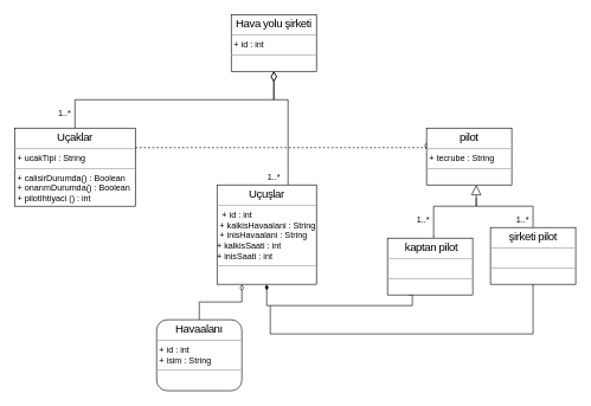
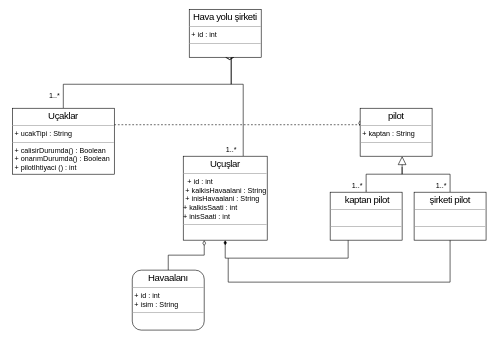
  <mxCell id="0" />
  <mxCell id="1" parent="0" />
  <mxCell id="2" value="" style="edgeStyle=orthogonalEdgeStyle;rounded=0;orthogonalLoop=1;jettySize=auto;html=1;startArrow=diamondThin;startFill=0;endArrow=none;endFill=0;startSize=12;endSize=6;sourcePerimeterSpacing=14;targetPerimeterSpacing=0;exitX=0.5;exitY=1;exitDx=0;exitDy=0;strokeWidth=1;" edge="1" parent="1" source="4" target="6"><mxGeometry relative="1" as="geometry"><Array as="points"><mxPoint x="385" y="140" /><mxPoint x="105" y="140" /></Array></mxGeometry></mxCell>
  <mxCell id="3" value="" style="edgeStyle=orthogonalEdgeStyle;rounded=0;orthogonalLoop=1;jettySize=auto;html=1;startArrow=diamondThin;startFill=0;endArrow=none;endFill=0;startSize=12;endSize=6;sourcePerimeterSpacing=14;targetPerimeterSpacing=0;strokeWidth=1;exitX=0.5;exitY=1;exitDx=0;exitDy=0;" edge="1" parent="1" source="4" target="8"><mxGeometry relative="1" as="geometry"><Array as="points"><mxPoint x="385" y="140" /><mxPoint x="405" y="140" /></Array></mxGeometry></mxCell>
- <mxCell id="4" value="&lt;p style=&quot;margin: 0px ; margin-top: 4px ; text-align: center&quot;&gt;&lt;span style=&quot;font-family: &amp;#34;nunito&amp;#34; , sans-serif ; font-size: 16px ; letter-spacing: -0.64px ; text-align: left ; background-color: rgb(255 , 255 , 255)&quot;&gt;Hava yolu şirketi&lt;/span&gt;&lt;br&gt;&lt;/p&gt;&lt;hr size=&quot;1&quot;&gt;&lt;p style=&quot;margin: 0px ; margin-left: 4px&quot;&gt;+ id : int&lt;br&gt;&lt;/p&gt;&lt;hr size=&quot;1&quot;&gt;&lt;p style=&quot;margin: 0px ; margin-left: 4px&quot;&gt;&lt;br&gt;&lt;/p&gt;" style="verticalAlign=top;align=left;overflow=fill;fontSize=12;fontFamily=Helvetica;html=1;rounded=0;shadow=0;comic=0;labelBackgroundColor=none;strokeWidth=1" vertex="1" parent="1"><mxGeometry x="325" y="20" width="120" height="80" as="geometry" /></mxCell>
+ <mxCell id="4" value="&lt;p style=&quot;margin: 0px ; margin-top: 4px ; text-align: center&quot;&gt;&lt;span style=&quot;font-family: &amp;#34;nunito&amp;#34; , sans-serif ; font-size: 16px ; letter-spacing: -0.64px ; text-align: left ; background-color: rgb(255 , 255 , 255)&quot;&gt;Hava yolu şirketi&lt;/span&gt;&lt;br&gt;&lt;/p&gt;&lt;hr size=&quot;1&quot;&gt;&lt;p style=&quot;margin: 0px ; margin-left: 4px&quot;&gt;+ id : int&lt;br&gt;&lt;/p&gt;&lt;hr size=&quot;1&quot;&gt;&lt;p style=&quot;margin: 0px ; margin-left: 4px&quot;&gt;&lt;br&gt;&lt;/p&gt;" style="verticalAlign=top;align=left;overflow=fill;fontSize=12;fontFamily=Helvetica;html=1;rounded=0;shadow=0;comic=0;labelBackgroundColor=none;strokeWidth=1" vertex="1" parent="1"><mxGeometry x="315" y="15" width="120" height="80" as="geometry" /></mxCell>
  <mxCell id="5" value="" style="edgeStyle=orthogonalEdgeStyle;rounded=0;orthogonalLoop=1;jettySize=auto;html=1;startArrow=none;startFill=0;endArrow=diamondThin;endFill=0;startSize=6;endSize=7;sourcePerimeterSpacing=18;targetPerimeterSpacing=0;strokeWidth=1;entryX=0;entryY=0.25;entryDx=0;entryDy=0;exitX=1;exitY=0.25;exitDx=0;exitDy=0;dashed=1;" edge="1" parent="1" source="6" target="13"><mxGeometry relative="1" as="geometry"><Array as="points"><mxPoint x="600" y="207" /></Array></mxGeometry></mxCell>
  <mxCell id="6" value="&lt;p style=&quot;text-align: center ; margin: 4px 0px 0px&quot;&gt;&lt;font face=&quot;nunito, sans-serif&quot;&gt;&lt;span style=&quot;font-size: 16px ; letter-spacing: -0.64px ; background-color: rgb(255 , 255 , 255)&quot;&gt;Uçaklar&lt;/span&gt;&lt;/font&gt;&lt;/p&gt;&lt;hr size=&quot;1&quot;&gt;&lt;p style=&quot;margin: 0px ; margin-left: 4px&quot;&gt;+ ucakTipi : String&lt;/p&gt;&lt;hr size=&quot;1&quot;&gt;&lt;p style=&quot;margin: 0px ; margin-left: 4px&quot;&gt;+ calisirDurumda() : Boolean&lt;/p&gt;&lt;p style=&quot;margin: 0px ; margin-left: 4px&quot;&gt;+ onarımDurumda() : Boolean&lt;br&gt;&lt;/p&gt;&lt;p style=&quot;margin: 0px ; margin-left: 4px&quot;&gt;+ pilotIhtiyaci () : int&lt;/p&gt;" style="verticalAlign=top;align=left;overflow=fill;fontSize=12;fontFamily=Helvetica;html=1;rounded=0;shadow=0;comic=0;labelBackgroundColor=none;strokeWidth=1" vertex="1" parent="1"><mxGeometry x="20" y="180" width="170" height="110" as="geometry" /></mxCell>
  <mxCell id="7" style="edgeStyle=orthogonalEdgeStyle;rounded=0;orthogonalLoop=1;jettySize=auto;html=1;entryX=0.5;entryY=1;entryDx=0;entryDy=0;startArrow=diamondThin;startFill=1;endArrow=diamond;endFill=1;startSize=6;endSize=0;sourcePerimeterSpacing=18;targetPerimeterSpacing=0;strokeWidth=1;exitX=0.5;exitY=1;exitDx=0;exitDy=0;" edge="1" parent="1" source="8" target="16"><mxGeometry relative="1" as="geometry"><Array as="points"><mxPoint x="375" y="430" /><mxPoint x="380" y="430" /><mxPoint x="380" y="470" /><mxPoint x="750" y="470" /></Array></mxGeometry></mxCell>
  <mxCell id="8" value="&lt;p style=&quot;text-align: center ; margin: 4px 0px 0px&quot;&gt;&lt;font face=&quot;nunito, sans-serif&quot;&gt;&lt;span style=&quot;font-size: 16px ; letter-spacing: -0.64px ; background-color: rgb(255 , 255 , 255)&quot;&gt;Uçuşlar&lt;/span&gt;&lt;/font&gt;&lt;/p&gt;&lt;hr size=&quot;1&quot;&gt;&lt;p style=&quot;margin: 0px ; margin-left: 4px&quot;&gt;&amp;nbsp;+ id : int&lt;/p&gt;&lt;p style=&quot;margin: 0px ; margin-left: 4px&quot;&gt;+ kalkisHavaalani : String&lt;/p&gt;&lt;p style=&quot;margin: 0px ; margin-left: 4px&quot;&gt;+ inisHavaalani : String&lt;br&gt;&lt;/p&gt;&lt;div&gt;+ kalkisSaati : int&lt;br&gt;&lt;/div&gt;&lt;div&gt;&lt;div&gt;+ inisSaati : int&lt;/div&gt;&lt;/div&gt;&lt;hr size=&quot;1&quot;&gt;&lt;p style=&quot;margin: 0px ; margin-left: 4px&quot;&gt;&lt;br&gt;&lt;/p&gt;" style="verticalAlign=top;align=left;overflow=fill;fontSize=12;fontFamily=Helvetica;html=1;rounded=0;shadow=0;comic=0;labelBackgroundColor=none;strokeWidth=1" vertex="1" parent="1"><mxGeometry x="305" y="260" width="140" height="140" as="geometry" /></mxCell>
  <mxCell id="9" value="1..*" style="text;html=1;resizable=0;autosize=1;align=center;verticalAlign=middle;points=[];fillColor=none;strokeColor=none;rounded=0;" vertex="1" parent="1"><mxGeometry x="75" y="150" width="30" height="20" as="geometry" /></mxCell>
  <mxCell id="10" value="1..*" style="text;html=1;resizable=0;autosize=1;align=center;verticalAlign=middle;points=[];fillColor=none;strokeColor=none;rounded=0;" vertex="1" parent="1"><mxGeometry x="370" y="240" width="30" height="20" as="geometry" /></mxCell>
  <mxCell id="11" value="" style="edgeStyle=orthogonalEdgeStyle;rounded=0;orthogonalLoop=1;jettySize=auto;html=1;startArrow=none;startFill=0;endArrow=block;endFill=0;startSize=6;endSize=0;sourcePerimeterSpacing=18;targetPerimeterSpacing=0;strokeWidth=1;" edge="1" parent="1" source="13" target="15"><mxGeometry relative="1" as="geometry"><Array as="points"><mxPoint x="670" y="290" /><mxPoint x="610" y="290" /></Array></mxGeometry></mxCell>
  <mxCell id="12" value="" style="edgeStyle=orthogonalEdgeStyle;rounded=0;orthogonalLoop=1;jettySize=auto;html=1;startArrow=block;startFill=0;endArrow=none;endFill=0;startSize=12;endSize=6;sourcePerimeterSpacing=0;targetPerimeterSpacing=0;strokeWidth=1;" edge="1" parent="1" source="13" target="16"><mxGeometry relative="1" as="geometry"><Array as="points"><mxPoint x="670" y="290" /><mxPoint x="750" y="290" /></Array></mxGeometry></mxCell>
- <mxCell id="13" value="&lt;p style=&quot;margin: 0px ; margin-top: 4px ; text-align: center&quot;&gt;&lt;span style=&quot;font-family: &amp;#34;nunito&amp;#34; , sans-serif ; font-size: 16px ; letter-spacing: -0.64px ; text-align: left ; background-color: rgb(255 , 255 , 255)&quot;&gt;pilot&lt;/span&gt;&lt;br&gt;&lt;/p&gt;&lt;hr size=&quot;1&quot;&gt;&lt;p style=&quot;margin: 0px ; margin-left: 4px&quot;&gt;+ tecrube : String&lt;br&gt;&lt;/p&gt;&lt;hr size=&quot;1&quot;&gt;&lt;p style=&quot;margin: 0px ; margin-left: 4px&quot;&gt;&lt;br&gt;&lt;/p&gt;" style="verticalAlign=top;align=left;overflow=fill;fontSize=12;fontFamily=Helvetica;html=1;rounded=0;shadow=0;comic=0;labelBackgroundColor=none;strokeWidth=1" vertex="1" parent="1"><mxGeometry x="600" y="180" width="120" height="80" as="geometry" /></mxCell>
+ <mxCell id="13" value="&lt;p style=&quot;margin: 0px ; margin-top: 4px ; text-align: center&quot;&gt;&lt;span style=&quot;font-family: &amp;#34;nunito&amp;#34; , sans-serif ; font-size: 16px ; letter-spacing: -0.64px ; text-align: left ; background-color: rgb(255 , 255 , 255)&quot;&gt;pilot&lt;/span&gt;&lt;br&gt;&lt;/p&gt;&lt;hr size=&quot;1&quot;&gt;&lt;p style=&quot;margin: 0px ; margin-left: 4px&quot;&gt;+ kaptan : String&lt;br&gt;&lt;/p&gt;&lt;hr size=&quot;1&quot;&gt;&lt;p style=&quot;margin: 0px ; margin-left: 4px&quot;&gt;&lt;br&gt;&lt;/p&gt;" style="verticalAlign=top;align=left;overflow=fill;fontSize=12;fontFamily=Helvetica;html=1;rounded=0;shadow=0;comic=0;labelBackgroundColor=none;strokeWidth=1" vertex="1" parent="1"><mxGeometry x="600" y="180" width="120" height="80" as="geometry" /></mxCell>
  <mxCell id="14" value="" style="edgeStyle=orthogonalEdgeStyle;rounded=0;orthogonalLoop=1;jettySize=auto;html=1;startArrow=none;startFill=0;endArrow=none;endFill=0;startSize=6;endSize=0;sourcePerimeterSpacing=18;targetPerimeterSpacing=0;strokeWidth=1;exitX=0.25;exitY=1;exitDx=0;exitDy=0;" edge="1" parent="1" source="15"><mxGeometry relative="1" as="geometry"><mxPoint x="590" y="470" as="sourcePoint" /><mxPoint x="380" y="430" as="targetPoint" /><Array as="points"><mxPoint x="580" y="430" /></Array></mxGeometry></mxCell>
- <mxCell id="15" value="&lt;p style=&quot;margin: 0px ; margin-top: 4px ; text-align: center&quot;&gt;&lt;span style=&quot;font-family: &amp;#34;nunito&amp;#34; , sans-serif ; font-size: 16px ; letter-spacing: -0.64px ; text-align: left ; background-color: rgb(255 , 255 , 255)&quot;&gt;&amp;nbsp;kaptan&amp;nbsp;&lt;/span&gt;&lt;span style=&quot;background-color: rgb(255 , 255 , 255) ; font-family: &amp;#34;nunito&amp;#34; , sans-serif ; font-size: 16px ; letter-spacing: -0.64px ; text-align: left&quot;&gt;pilot&lt;/span&gt;&lt;/p&gt;&lt;hr size=&quot;1&quot;&gt;&lt;p style=&quot;margin: 0px ; margin-left: 4px&quot;&gt;&lt;br&gt;&lt;/p&gt;&lt;hr size=&quot;1&quot;&gt;&lt;p style=&quot;margin: 0px ; margin-left: 4px&quot;&gt;&lt;br&gt;&lt;/p&gt;" style="verticalAlign=top;align=left;overflow=fill;fontSize=12;fontFamily=Helvetica;html=1;rounded=0;shadow=0;comic=0;labelBackgroundColor=none;strokeWidth=1" vertex="1" parent="1"><mxGeometry x="545" y="335" width="120" height="80" as="geometry" /></mxCell>
+ <mxCell id="15" value="&lt;p style=&quot;margin: 0px ; margin-top: 4px ; text-align: center&quot;&gt;&lt;span style=&quot;font-family: &amp;#34;nunito&amp;#34; , sans-serif ; font-size: 16px ; letter-spacing: -0.64px ; text-align: left ; background-color: rgb(255 , 255 , 255)&quot;&gt;&amp;nbsp;kaptan&amp;nbsp;&lt;/span&gt;&lt;span style=&quot;background-color: rgb(255 , 255 , 255) ; font-family: &amp;#34;nunito&amp;#34; , sans-serif ; font-size: 16px ; letter-spacing: -0.64px ; text-align: left&quot;&gt;pilot&lt;/span&gt;&lt;/p&gt;&lt;hr size=&quot;1&quot;&gt;&lt;p style=&quot;margin: 0px ; margin-left: 4px&quot;&gt;&lt;br&gt;&lt;/p&gt;&lt;hr size=&quot;1&quot;&gt;&lt;p style=&quot;margin: 0px ; margin-left: 4px&quot;&gt;&lt;br&gt;&lt;/p&gt;" style="verticalAlign=top;align=left;overflow=fill;fontSize=12;fontFamily=Helvetica;html=1;rounded=0;shadow=0;comic=0;labelBackgroundColor=none;strokeWidth=1" vertex="1" parent="1"><mxGeometry x="550" y="320" width="120" height="80" as="geometry" /></mxCell>
  <mxCell id="16" value="&lt;p style=&quot;margin: 0px ; margin-top: 4px ; text-align: center&quot;&gt;&lt;span style=&quot;font-family: &amp;#34;nunito&amp;#34; , sans-serif ; font-size: 16px ; letter-spacing: -0.64px ; text-align: left ; background-color: rgb(255 , 255 , 255)&quot;&gt;şirketi pilot&lt;/span&gt;&lt;br&gt;&lt;/p&gt;&lt;hr size=&quot;1&quot;&gt;&lt;p style=&quot;margin: 0px ; margin-left: 4px&quot;&gt;&lt;br&gt;&lt;/p&gt;&lt;hr size=&quot;1&quot;&gt;&lt;p style=&quot;margin: 0px ; margin-left: 4px&quot;&gt;&lt;br&gt;&lt;/p&gt;" style="verticalAlign=top;align=left;overflow=fill;fontSize=12;fontFamily=Helvetica;html=1;rounded=0;shadow=0;comic=0;labelBackgroundColor=none;strokeWidth=1" vertex="1" parent="1"><mxGeometry x="690" y="320" width="120" height="80" as="geometry" /></mxCell>
  <mxCell id="17" value="1..*" style="text;html=1;resizable=0;autosize=1;align=center;verticalAlign=middle;points=[];fillColor=none;strokeColor=none;rounded=0;" vertex="1" parent="1"><mxGeometry x="580" y="300" width="30" height="20" as="geometry" /></mxCell>
  <mxCell id="18" value="1..*" style="text;html=1;resizable=0;autosize=1;align=center;verticalAlign=middle;points=[];fillColor=none;strokeColor=none;rounded=0;" vertex="1" parent="1"><mxGeometry x="720" y="300" width="30" height="20" as="geometry" /></mxCell>
  <mxCell id="19" value="" style="edgeStyle=orthogonalEdgeStyle;rounded=0;orthogonalLoop=1;jettySize=auto;html=1;startArrow=none;startFill=0;endArrow=diamondThin;endFill=0;startSize=6;endSize=7;sourcePerimeterSpacing=18;targetPerimeterSpacing=0;strokeWidth=1;exitX=0.5;exitY=0;exitDx=0;exitDy=0;entryX=0.25;entryY=1;entryDx=0;entryDy=0;" edge="1" parent="1" source="20" target="8"><mxGeometry relative="1" as="geometry" /></mxCell>
  <mxCell id="20" value="&lt;p style=&quot;text-align: center ; margin: 4px 0px 0px&quot;&gt;&lt;font face=&quot;nunito, sans-serif&quot;&gt;&lt;span style=&quot;font-size: 16px ; letter-spacing: -0.64px ; background-color: rgb(255 , 255 , 255)&quot;&gt;Havaalanı&lt;/span&gt;&lt;/font&gt;&lt;/p&gt;&lt;hr size=&quot;1&quot;&gt;&lt;p style=&quot;margin: 0px ; margin-left: 4px&quot;&gt;+ id : int&lt;br&gt;&lt;/p&gt;&lt;p style=&quot;margin: 0px ; margin-left: 4px&quot;&gt;+ isim : String&lt;/p&gt;&lt;hr size=&quot;1&quot;&gt;&lt;p style=&quot;margin: 0px ; margin-left: 4px&quot;&gt;&lt;br&gt;&lt;/p&gt;" style="verticalAlign=top;align=left;overflow=fill;fontSize=12;fontFamily=Helvetica;html=1;shadow=0;comic=0;labelBackgroundColor=none;strokeWidth=1;rounded=1;" vertex="1" parent="1"><mxGeometry x="220" y="450" width="120" height="100" as="geometry" /></mxCell>
